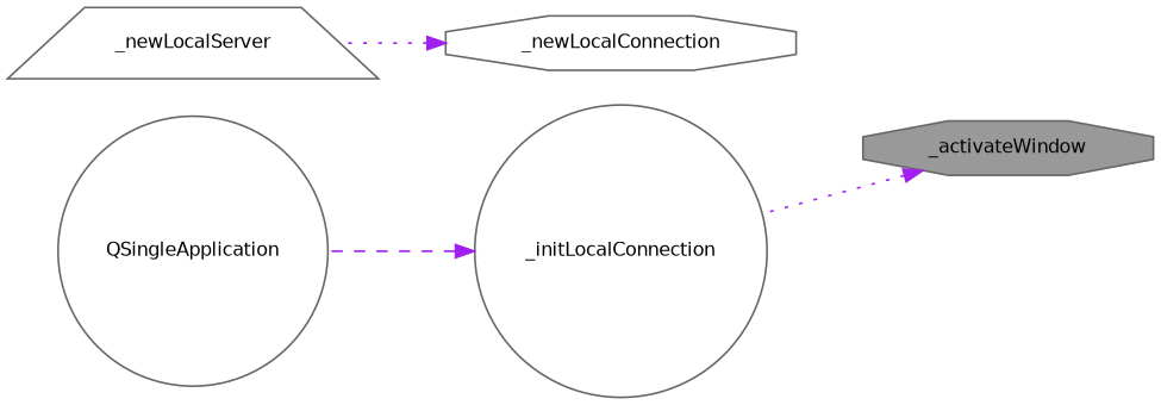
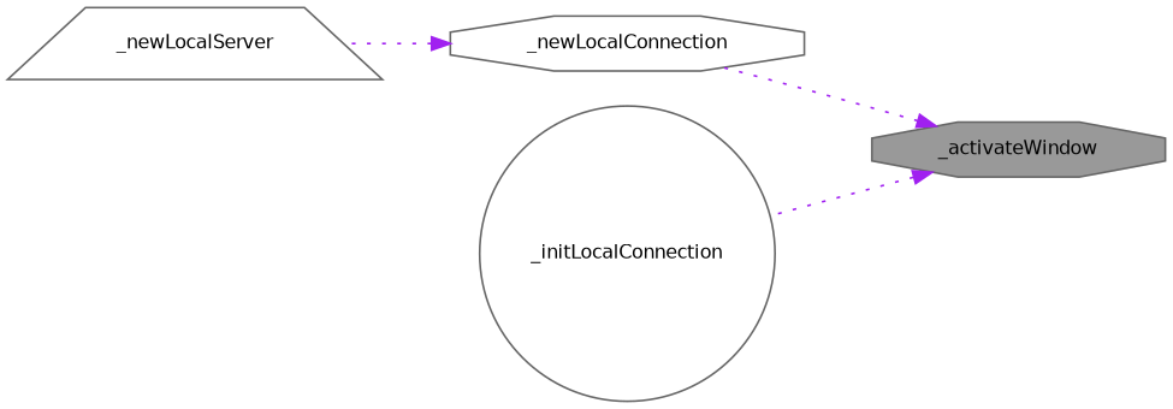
  digraph {
    rankdir=RL
    node [color=grey40 fillcolor=white fontname=Helvetica fontsize=10 shape=octagon style=filled]
    edge [color=purple dir=back fontname=Helvetica fontsize=10 labelfontname=Helvetica labelfontsize=10 style=dotted]
    n1 [color=gray40 fillcolor=grey60 fontcolor=black height=0.2 label=_activateWindow width=0.4]
    n2 [height=0.2 label=_newLocalConnection width=0.4]
    n3 [height=0.2 label=_initLocalConnection shape=circle width=0.4]
    n4 [height=0.2 label=_newLocalServer shape=trapezium width=0.4]
-   n5 [height=0.2 label=QSingleApplication shape=circle width=0.4]
+   n1 -> n2
    n1 -> n3
    n2 -> n4
-   n3 -> n5 [style=dashed]
  }
